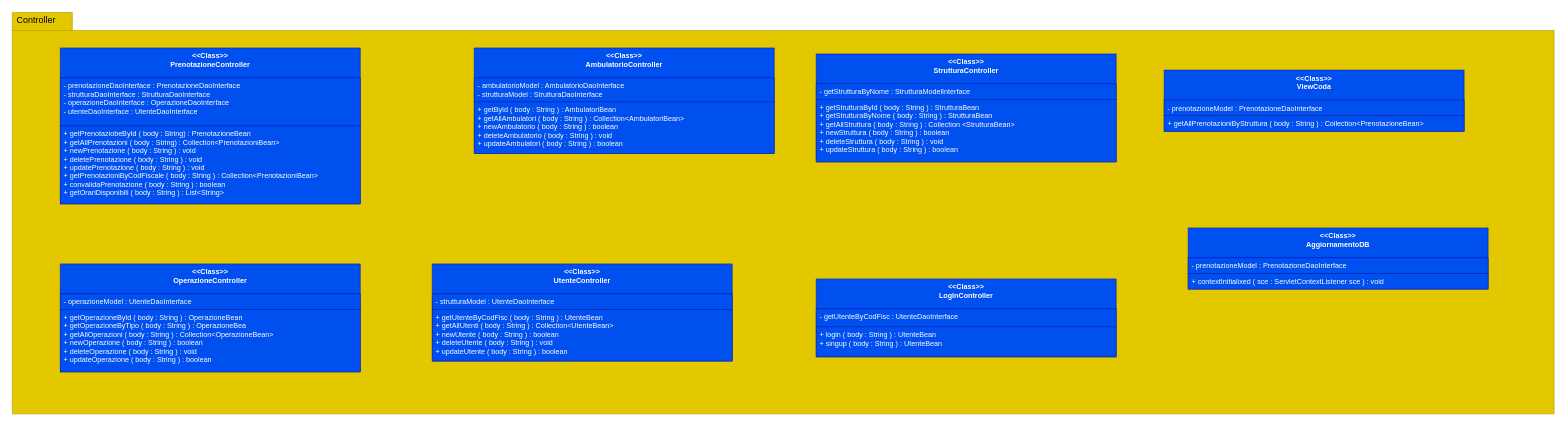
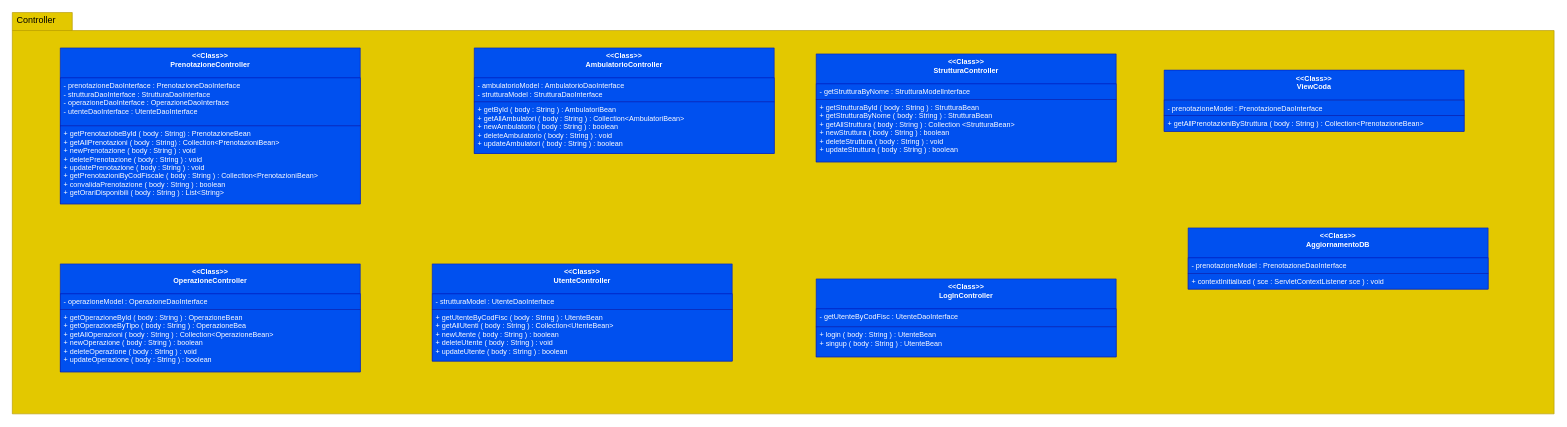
  <mxCell id="0" />
  <mxCell id="1" parent="0" />
  <mxCell id="2" value="" style="shape=folder;fontStyle=1;spacingTop=10;tabWidth=100;tabHeight=30;tabPosition=left;html=1;fillColor=#e3c800;strokeColor=#B09500;fontColor=#ffffff;" parent="1" vertex="1"><mxGeometry x="20" y="20" width="2570" height="669" as="geometry" /></mxCell>
  <mxCell id="3" value="&lt;font style=&quot;font-size: 15px&quot;&gt;Controller&lt;/font&gt;" style="text;html=1;strokeColor=none;fillColor=none;align=center;verticalAlign=middle;whiteSpace=wrap;rounded=0;" parent="1" vertex="1"><mxGeometry x="40" y="22" width="40" height="20" as="geometry" /></mxCell>
  <mxCell id="4" value="&lt;&lt;Class&gt;&gt;&#10;OperazioneController" style="swimlane;fontStyle=1;align=center;verticalAlign=top;childLayout=stackLayout;horizontal=1;startSize=50;horizontalStack=0;resizeParent=1;resizeParentMax=0;resizeLast=0;collapsible=1;marginBottom=0;fillColor=#0050ef;strokeColor=#001DBC;fontColor=#ffffff;" parent="1" vertex="1"><mxGeometry x="100" y="439" width="500" height="180" as="geometry" /></mxCell>
- <mxCell id="5" value="- operazioneModel : UtenteDaoInterface" style="text;strokeColor=#001DBC;fillColor=#0050ef;align=left;verticalAlign=top;spacingLeft=4;spacingRight=4;overflow=hidden;rotatable=0;points=[[0,0.5],[1,0.5]];portConstraint=eastwest;fontColor=#ffffff;" parent="4" vertex="1"><mxGeometry y="50" width="500" height="26" as="geometry" /></mxCell>
+ <mxCell id="5" value="- operazioneModel : OperazioneDaoInterface" style="text;strokeColor=#001DBC;fillColor=#0050ef;align=left;verticalAlign=top;spacingLeft=4;spacingRight=4;overflow=hidden;rotatable=0;points=[[0,0.5],[1,0.5]];portConstraint=eastwest;fontColor=#ffffff;" parent="4" vertex="1"><mxGeometry y="50" width="500" height="26" as="geometry" /></mxCell>
  <mxCell id="6" value="+ getOperazioneById ( body : String ) : OperazioneBean&#10;+ getOperazioneByTipo ( body : String ) : OperazioneBea&#10;+ getAllOperazioni ( body : String ) : Collection&lt;OperazioneBean&gt;&#10;+ newOperazione ( body : String ) : boolean&#10;+ deleteOperazione ( body : String ) : void&#10;+ updateOperazione ( body : String ) : boolean" style="text;strokeColor=#001DBC;fillColor=#0050ef;align=left;verticalAlign=top;spacingLeft=4;spacingRight=4;overflow=hidden;rotatable=0;points=[[0,0.5],[1,0.5]];portConstraint=eastwest;fontColor=#ffffff;" parent="4" vertex="1"><mxGeometry y="76" width="500" height="104" as="geometry" /></mxCell>
  <mxCell id="7" value="&lt;&lt;Class&gt;&gt;&#10;PrenotazioneController" style="swimlane;fontStyle=1;align=center;verticalAlign=top;childLayout=stackLayout;horizontal=1;startSize=50;horizontalStack=0;resizeParent=1;resizeParentMax=0;resizeLast=0;collapsible=1;marginBottom=0;fillColor=#0050ef;strokeColor=#001DBC;fontColor=#ffffff;" parent="1" vertex="1"><mxGeometry x="100" y="79" width="500" height="260" as="geometry" /></mxCell>
  <mxCell id="8" value="- prenotazioneDaoInterface : PrenotazioneDaoInterface&#10;- strutturaDaoInterface : StrutturaDaoInterface&#10;- operazioneDaoInterface : OperazioneDaoInterface&#10;- utenteDaoInterface : UtenteDaoInterface" style="text;strokeColor=#001DBC;fillColor=#0050ef;align=left;verticalAlign=top;spacingLeft=4;spacingRight=4;overflow=hidden;rotatable=0;points=[[0,0.5],[1,0.5]];portConstraint=eastwest;fontColor=#ffffff;" parent="7" vertex="1"><mxGeometry y="50" width="500" height="80" as="geometry" /></mxCell>
  <mxCell id="9" value="+ getPrenotaziobeById ( body : String) : PrenotazioneBean&#10;+ getAllPrenotazioni ( body : String) : Collection&lt;PrenotazioniBean&gt;&#10;+ newPrenotazione ( body : String ) : void&#10;+ deletePrenotazione ( body : String ) : void&#10;+ updatePrenotazione ( body : String ) : void&#10;+ getPrenotazioniByCodFiscale ( body : String ) : Collection&lt;PrenotazioniBean&gt;&#10;+ convalidaPrenotazione ( body : String ) : boolean&#10;+ getOrariDisponibili ( body : String ) : List&lt;String&gt;" style="text;strokeColor=#001DBC;fillColor=#0050ef;align=left;verticalAlign=top;spacingLeft=4;spacingRight=4;overflow=hidden;rotatable=0;points=[[0,0.5],[1,0.5]];portConstraint=eastwest;fontColor=#ffffff;" parent="7" vertex="1"><mxGeometry y="130" width="500" height="130" as="geometry" /></mxCell>
  <mxCell id="10" value="&lt;&lt;Class&gt;&gt;&#10;AmbulatorioController" style="swimlane;fontStyle=1;align=center;verticalAlign=top;childLayout=stackLayout;horizontal=1;startSize=50;horizontalStack=0;resizeParent=1;resizeParentMax=0;resizeLast=0;collapsible=1;marginBottom=0;fillColor=#0050ef;strokeColor=#001DBC;fontColor=#ffffff;" parent="1" vertex="1"><mxGeometry x="790" y="79" width="500" height="176" as="geometry" /></mxCell>
  <mxCell id="11" value="- ambulatorioModel : AmbulatorioDaoInterface&#10;- strutturaModel : StrutturaDaoInterface" style="text;strokeColor=#001DBC;fillColor=#0050ef;align=left;verticalAlign=top;spacingLeft=4;spacingRight=4;overflow=hidden;rotatable=0;points=[[0,0.5],[1,0.5]];portConstraint=eastwest;fontColor=#ffffff;" parent="10" vertex="1"><mxGeometry y="50" width="500" height="40" as="geometry" /></mxCell>
  <mxCell id="12" value="+ getById ( body : String ) : AmbulatoriBean&#10;+ getAllAmbulatori ( body : String ) : Collection&lt;AmbulatoriBean&gt;&#10;+ newAmbulatorio ( body : String ) : boolean&#10;+ deleteAmbulatorio ( body : String ) : void&#10;+ updateAmbulatori ( body : String ) : boolean" style="text;strokeColor=#001DBC;fillColor=#0050ef;align=left;verticalAlign=top;spacingLeft=4;spacingRight=4;overflow=hidden;rotatable=0;points=[[0,0.5],[1,0.5]];portConstraint=eastwest;fontColor=#ffffff;" parent="10" vertex="1"><mxGeometry y="90" width="500" height="86" as="geometry" /></mxCell>
  <mxCell id="13" value="&lt;&lt;Class&gt;&gt;&#10;StrutturaController" style="swimlane;fontStyle=1;align=center;verticalAlign=top;childLayout=stackLayout;horizontal=1;startSize=50;horizontalStack=0;resizeParent=1;resizeParentMax=0;resizeLast=0;collapsible=1;marginBottom=0;fillColor=#0050ef;strokeColor=#001DBC;fontColor=#ffffff;" parent="1" vertex="1"><mxGeometry x="1360" y="89" width="500" height="180" as="geometry" /></mxCell>
  <mxCell id="14" value="- getStrutturaByNome : StrutturaModelInterface" style="text;strokeColor=#001DBC;fillColor=#0050ef;align=left;verticalAlign=top;spacingLeft=4;spacingRight=4;overflow=hidden;rotatable=0;points=[[0,0.5],[1,0.5]];portConstraint=eastwest;fontColor=#ffffff;" parent="13" vertex="1"><mxGeometry y="50" width="500" height="26" as="geometry" /></mxCell>
  <mxCell id="15" value="+ getStrutturaById ( body : String ) : StrutturaBean&#10;+ getStrutturaByNome ( body : String ) : StrutturaBean&#10;+ getAllStruttura ( body : String ) : Collection &lt;StrutturaBean&gt;&#10;+ newStruttura ( body : String ) : boolean&#10;+ deleteStruttura ( body : String ) : void&#10;+ updateStruttura ( body : String ) : boolean" style="text;strokeColor=#001DBC;fillColor=#0050ef;align=left;verticalAlign=top;spacingLeft=4;spacingRight=4;overflow=hidden;rotatable=0;points=[[0,0.5],[1,0.5]];portConstraint=eastwest;fontColor=#ffffff;" parent="13" vertex="1"><mxGeometry y="76" width="500" height="104" as="geometry" /></mxCell>
  <mxCell id="16" value="&lt;&lt;Class&gt;&gt;&#10;UtenteController" style="swimlane;fontStyle=1;align=center;verticalAlign=top;childLayout=stackLayout;horizontal=1;startSize=50;horizontalStack=0;resizeParent=1;resizeParentMax=0;resizeLast=0;collapsible=1;marginBottom=0;fillColor=#0050ef;strokeColor=#001DBC;fontColor=#ffffff;" parent="1" vertex="1"><mxGeometry x="720" y="439" width="500" height="162" as="geometry" /></mxCell>
  <mxCell id="17" value="- strutturaModel : UtenteDaoInterface" style="text;strokeColor=#001DBC;fillColor=#0050ef;align=left;verticalAlign=top;spacingLeft=4;spacingRight=4;overflow=hidden;rotatable=0;points=[[0,0.5],[1,0.5]];portConstraint=eastwest;fontColor=#ffffff;" parent="16" vertex="1"><mxGeometry y="50" width="500" height="26" as="geometry" /></mxCell>
  <mxCell id="18" value="+ getUtenteByCodFisc ( body : String ) : UtenteBean&#10;+ getAllUtenti ( body : String ) : Collection&lt;UtenteBean&gt;&#10;+ newUtente ( body : String ) : boolean&#10;+ deleteUtente ( body : String ) : void&#10;+ updateUtente ( body : String ) : boolean" style="text;strokeColor=#001DBC;fillColor=#0050ef;align=left;verticalAlign=top;spacingLeft=4;spacingRight=4;overflow=hidden;rotatable=0;points=[[0,0.5],[1,0.5]];portConstraint=eastwest;fontColor=#ffffff;" parent="16" vertex="1"><mxGeometry y="76" width="500" height="86" as="geometry" /></mxCell>
  <mxCell id="19" value="&lt;&lt;Class&gt;&gt;&#10;ViewCoda" style="swimlane;fontStyle=1;align=center;verticalAlign=top;childLayout=stackLayout;horizontal=1;startSize=50;horizontalStack=0;resizeParent=1;resizeParentMax=0;resizeLast=0;collapsible=1;marginBottom=0;fillColor=#0050ef;strokeColor=#001DBC;fontColor=#ffffff;" parent="1" vertex="1"><mxGeometry x="1940" y="116" width="500" height="102" as="geometry" /></mxCell>
  <mxCell id="20" value="- prenotazioneModel : PrenotazioneDaoInterface" style="text;strokeColor=#001DBC;fillColor=#0050ef;align=left;verticalAlign=top;spacingLeft=4;spacingRight=4;overflow=hidden;rotatable=0;points=[[0,0.5],[1,0.5]];portConstraint=eastwest;fontColor=#ffffff;" parent="19" vertex="1"><mxGeometry y="50" width="500" height="26" as="geometry" /></mxCell>
  <mxCell id="21" value="+ getAllPrenotazioniByStruttura ( body : String ) : Collection&lt;PrenotazioneBean&gt;" style="text;strokeColor=#001DBC;fillColor=#0050ef;align=left;verticalAlign=top;spacingLeft=4;spacingRight=4;overflow=hidden;rotatable=0;points=[[0,0.5],[1,0.5]];portConstraint=eastwest;fontColor=#ffffff;" parent="19" vertex="1"><mxGeometry y="76" width="500" height="26" as="geometry" /></mxCell>
  <mxCell id="22" value="&lt;&lt;Class&gt;&gt;&#10;LogInController" style="swimlane;fontStyle=1;align=center;verticalAlign=top;childLayout=stackLayout;horizontal=1;startSize=50;horizontalStack=0;resizeParent=1;resizeParentMax=0;resizeLast=0;collapsible=1;marginBottom=0;fillColor=#0050ef;strokeColor=#001DBC;fontColor=#ffffff;" parent="1" vertex="1"><mxGeometry x="1360" y="464" width="500" height="130" as="geometry" /></mxCell>
  <mxCell id="23" value="- getUtenteByCodFisc : UtenteDaoInterface" style="text;strokeColor=#001DBC;fillColor=#0050ef;align=left;verticalAlign=top;spacingLeft=4;spacingRight=4;overflow=hidden;rotatable=0;points=[[0,0.5],[1,0.5]];portConstraint=eastwest;fontColor=#ffffff;" parent="22" vertex="1"><mxGeometry y="50" width="500" height="30" as="geometry" /></mxCell>
  <mxCell id="24" value="+ login ( body : String ) : UtenteBean&#10;+ singup ( body : String ) : UtenteBean" style="text;strokeColor=#001DBC;fillColor=#0050ef;align=left;verticalAlign=top;spacingLeft=4;spacingRight=4;overflow=hidden;rotatable=0;points=[[0,0.5],[1,0.5]];portConstraint=eastwest;fontColor=#ffffff;" parent="22" vertex="1"><mxGeometry y="80" width="500" height="50" as="geometry" /></mxCell>
  <mxCell id="25" value="&lt;&lt;Class&gt;&gt;&#10;AggiornamentoDB" style="swimlane;fontStyle=1;align=center;verticalAlign=top;childLayout=stackLayout;horizontal=1;startSize=50;horizontalStack=0;resizeParent=1;resizeParentMax=0;resizeLast=0;collapsible=1;marginBottom=0;fillColor=#0050ef;strokeColor=#001DBC;fontColor=#ffffff;" vertex="1" parent="1"><mxGeometry x="1980" y="379" width="500" height="102" as="geometry" /></mxCell>
  <mxCell id="26" value="- prenotazioneModel : PrenotazioneDaoInterface" style="text;strokeColor=#001DBC;fillColor=#0050ef;align=left;verticalAlign=top;spacingLeft=4;spacingRight=4;overflow=hidden;rotatable=0;points=[[0,0.5],[1,0.5]];portConstraint=eastwest;fontColor=#ffffff;" vertex="1" parent="25"><mxGeometry y="50" width="500" height="26" as="geometry" /></mxCell>
  <mxCell id="27" value="+ contextInitialixed ( sce : ServletContextListener sce ) : void" style="text;strokeColor=#001DBC;fillColor=#0050ef;align=left;verticalAlign=top;spacingLeft=4;spacingRight=4;overflow=hidden;rotatable=0;points=[[0,0.5],[1,0.5]];portConstraint=eastwest;fontColor=#ffffff;" vertex="1" parent="25"><mxGeometry y="76" width="500" height="26" as="geometry" /></mxCell>
